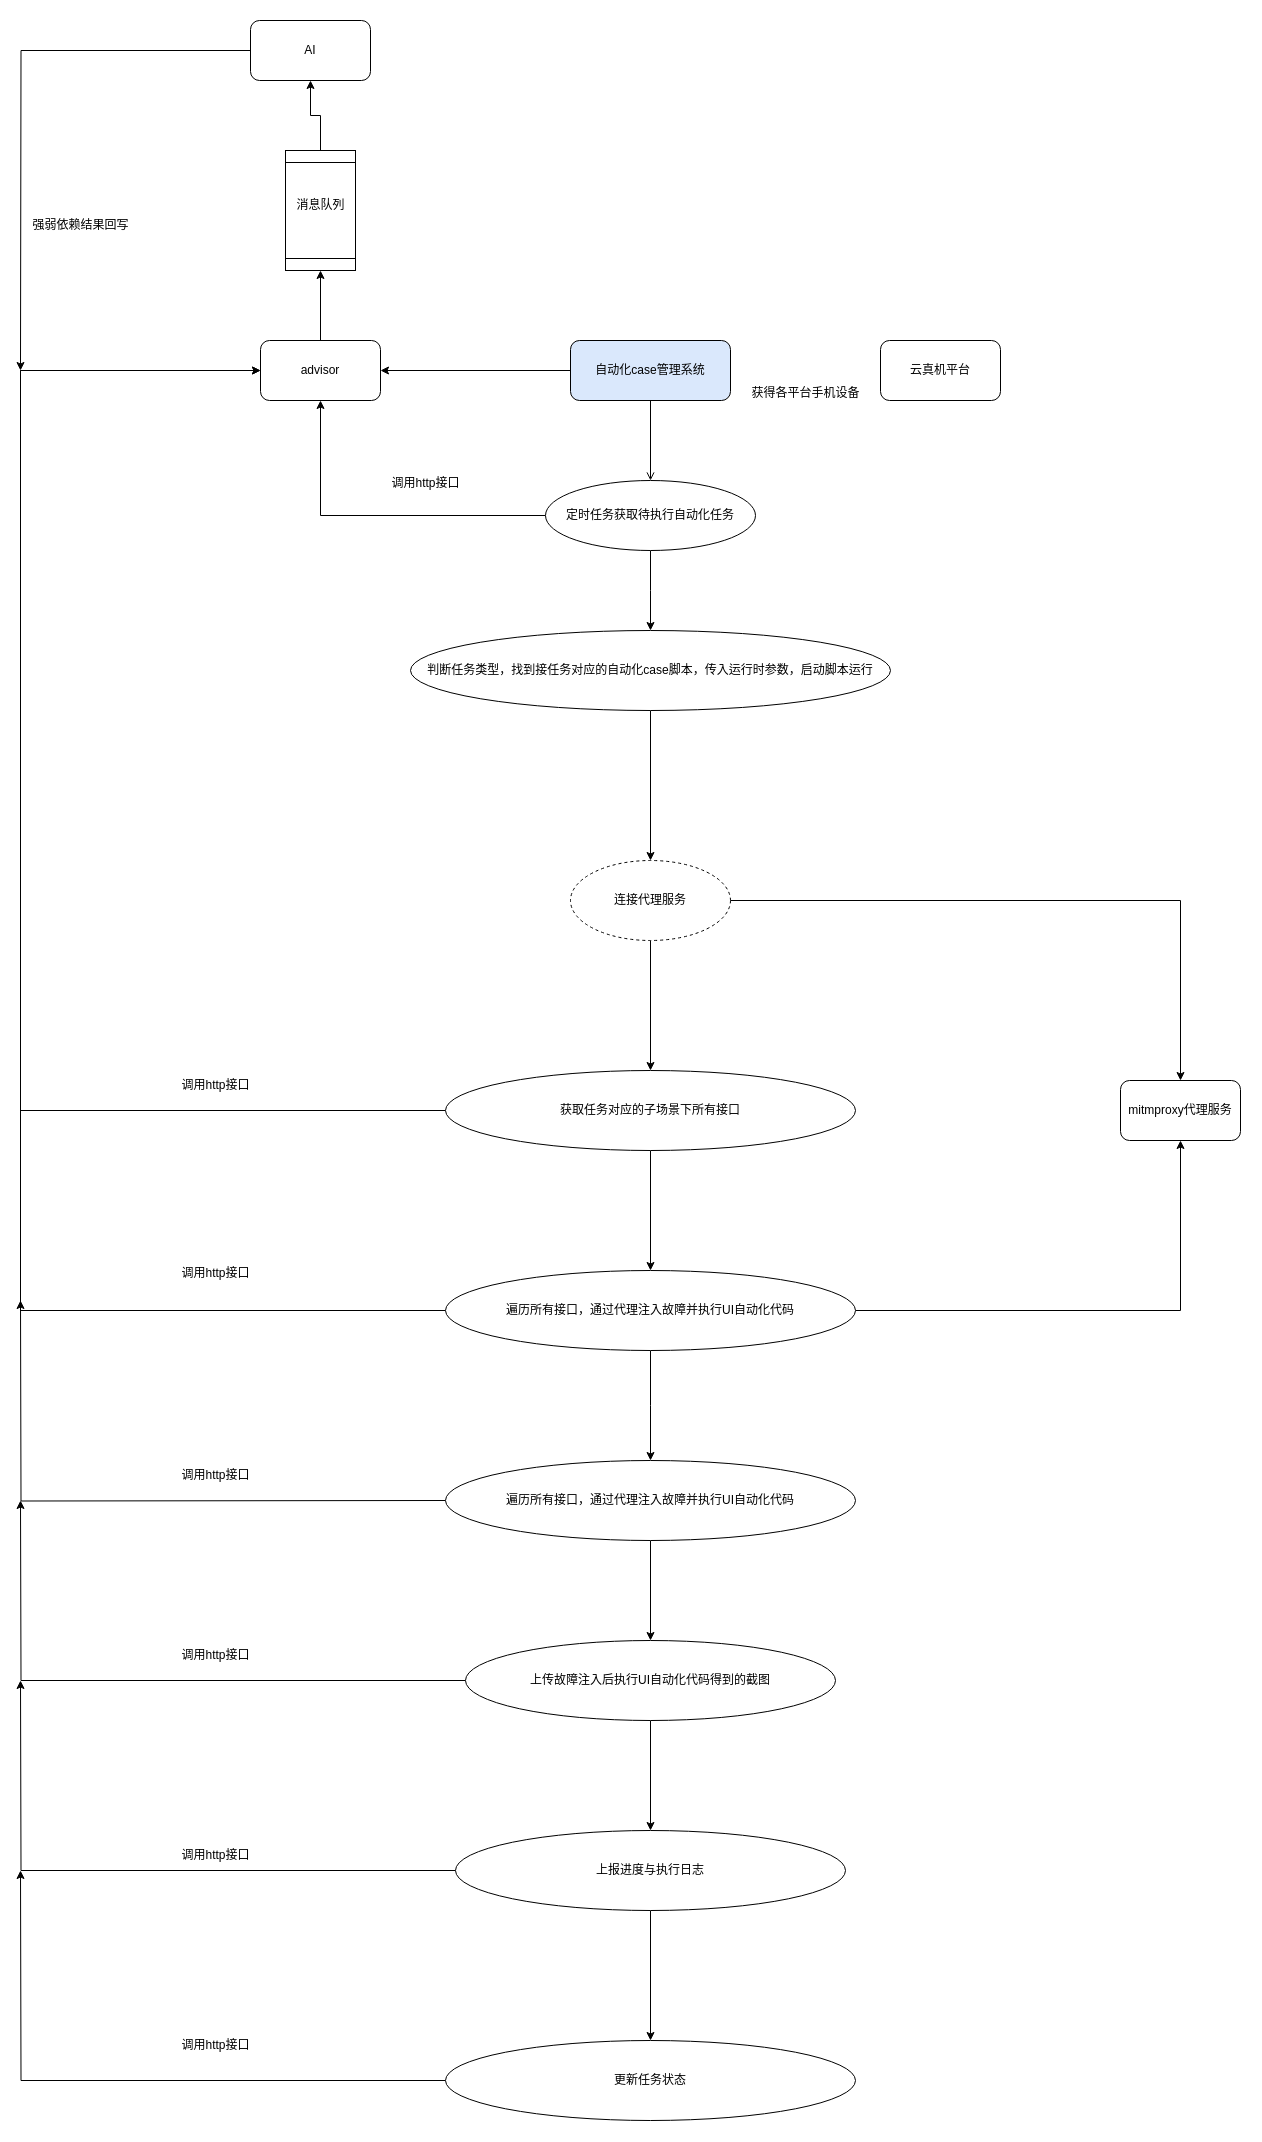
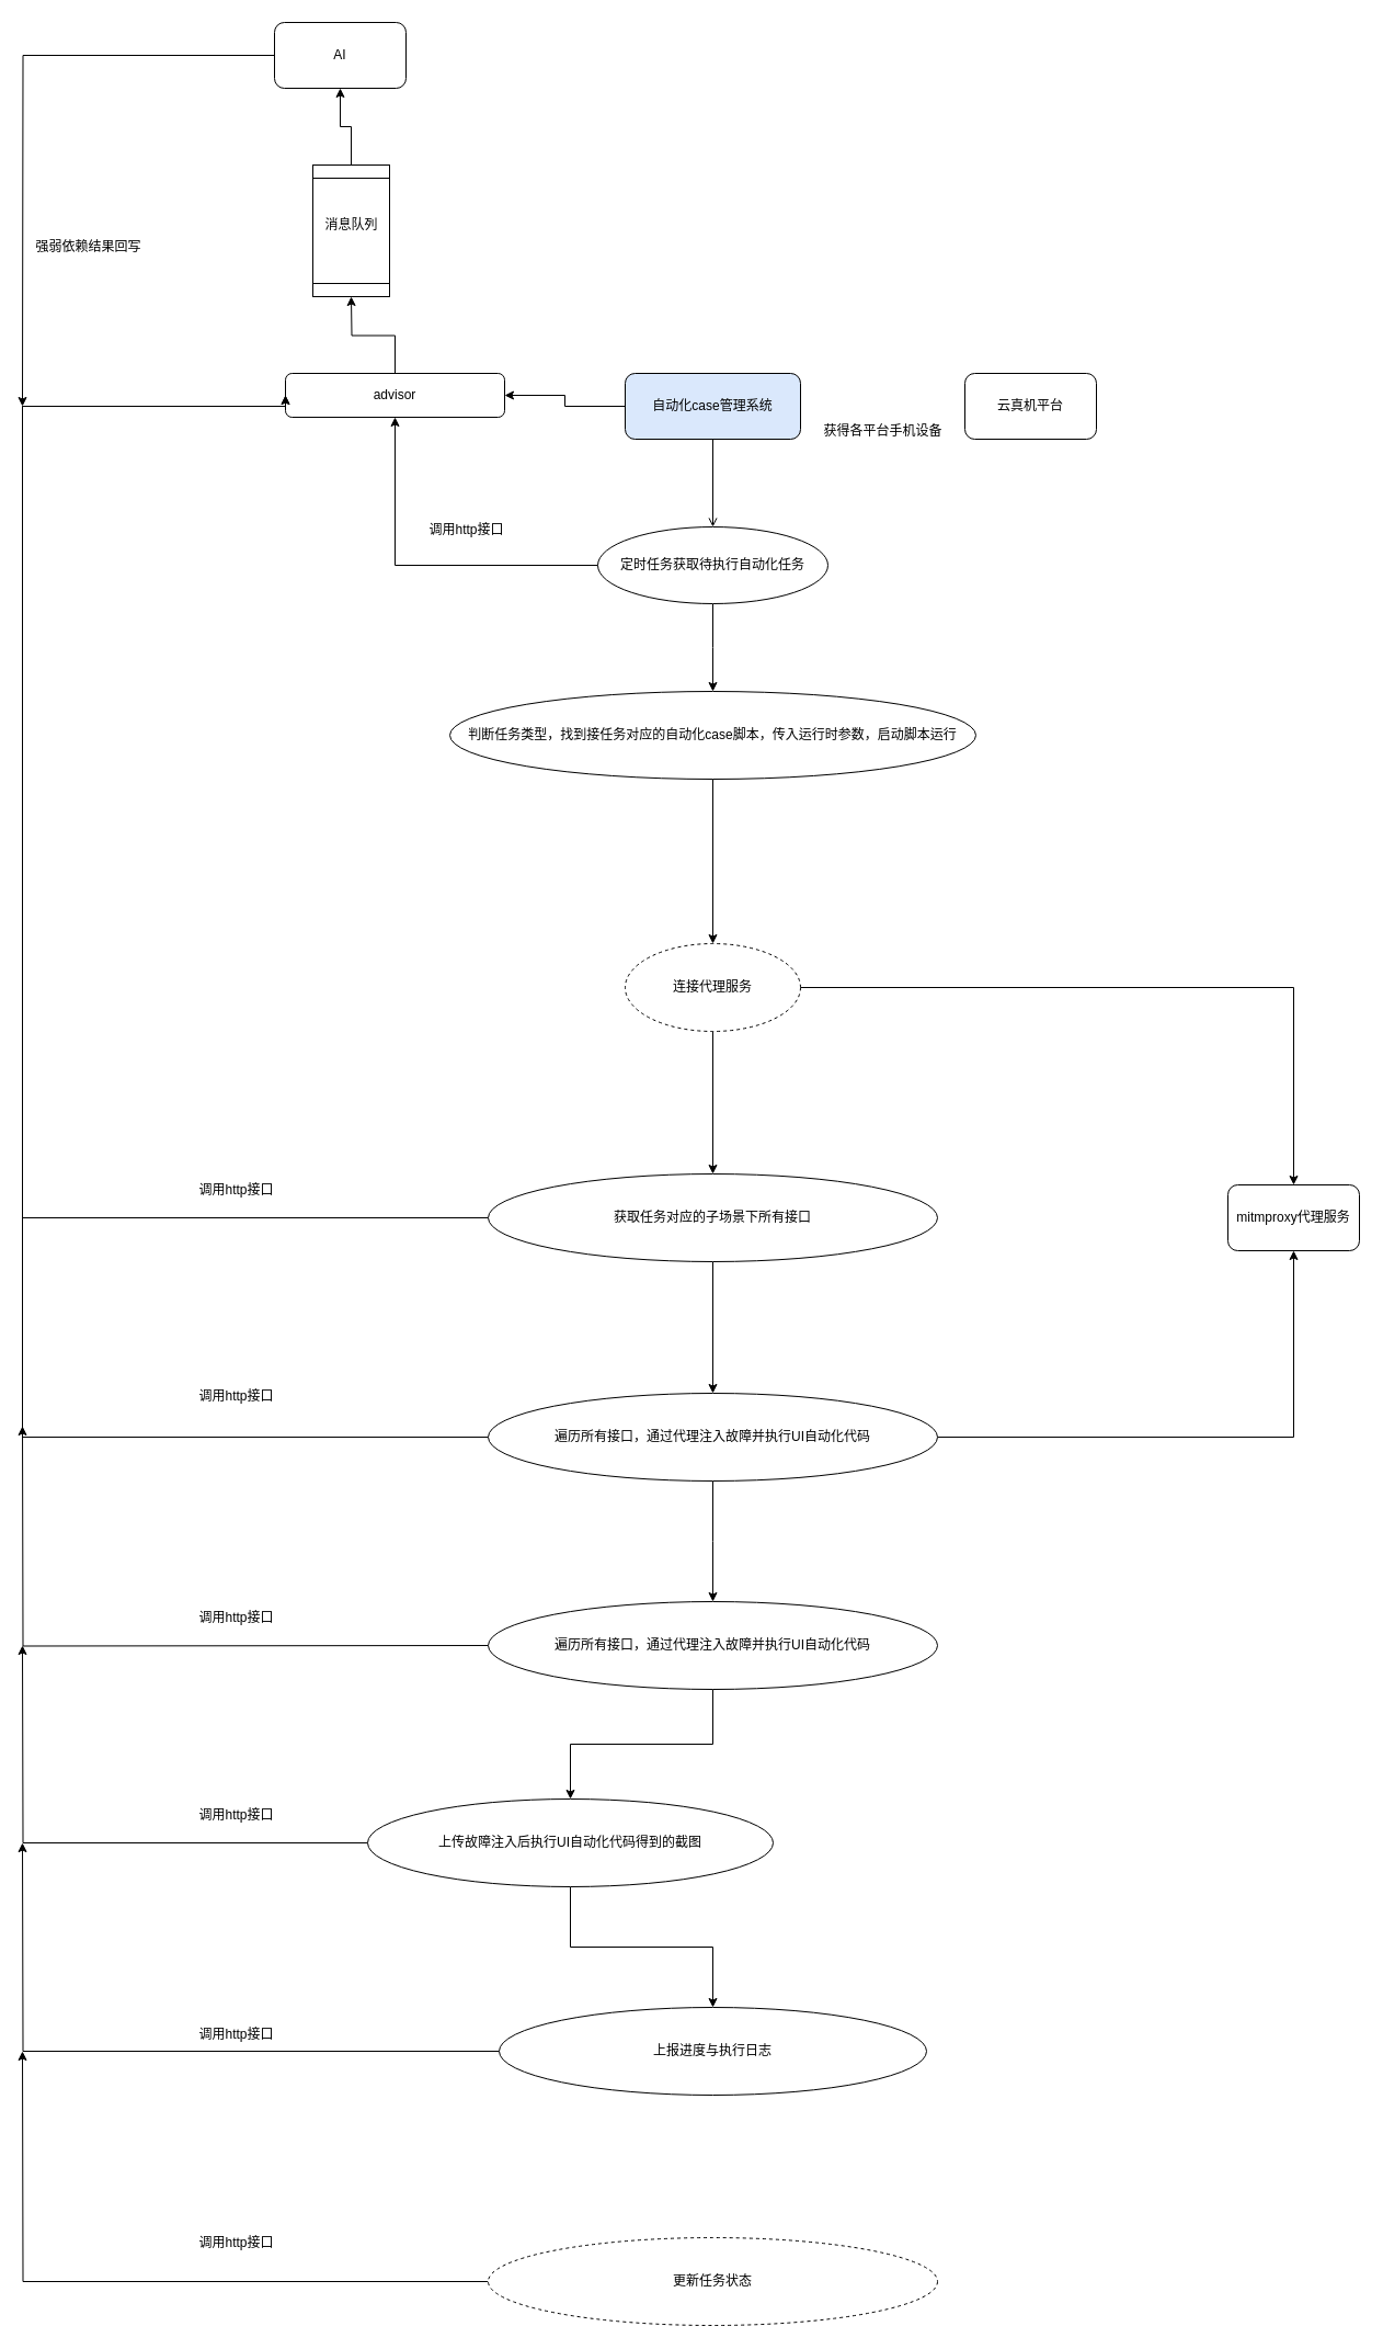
  <mxCell id="0" />
  <mxCell id="1" parent="0" />
  <mxCell id="2" style="edgeStyle=orthogonalEdgeStyle;rounded=0;orthogonalLoop=1;jettySize=auto;html=1;exitX=0.5;exitY=0;exitDx=0;exitDy=0;" edge="1" parent="1" source="3"><mxGeometry relative="1" as="geometry"><mxPoint x="320" y="270" as="targetPoint" /></mxGeometry></mxCell>
- <mxCell id="3" value="advisor" style="rounded=1;whiteSpace=wrap;html=1;" vertex="1" parent="1"><mxGeometry x="260" y="340" width="120" height="60" as="geometry" /></mxCell>
+ <mxCell id="3" value="advisor" style="rounded=1;whiteSpace=wrap;html=1;" vertex="1" parent="1"><mxGeometry x="260" y="340" width="200" height="40" as="geometry" /></mxCell>
  <mxCell id="4" style="edgeStyle=orthogonalEdgeStyle;rounded=0;orthogonalLoop=1;jettySize=auto;html=1;endArrow=open;" edge="1" parent="1" source="6" target="10"><mxGeometry relative="1" as="geometry" /></mxCell>
  <mxCell id="5" style="edgeStyle=orthogonalEdgeStyle;rounded=0;orthogonalLoop=1;jettySize=auto;html=1;" edge="1" parent="1" source="6" target="3"><mxGeometry relative="1" as="geometry" /></mxCell>
  <mxCell id="6" value="自动化case管理系统" style="rounded=1;whiteSpace=wrap;html=1;fillColor=#dae8fc;" vertex="1" parent="1"><mxGeometry x="570" y="340" width="160" height="60" as="geometry" /></mxCell>
  <mxCell id="7" value="云真机平台" style="rounded=1;whiteSpace=wrap;html=1;" vertex="1" parent="1"><mxGeometry x="880" y="340" width="120" height="60" as="geometry" /></mxCell>
  <mxCell id="8" style="edgeStyle=orthogonalEdgeStyle;rounded=0;orthogonalLoop=1;jettySize=auto;html=1;entryX=0.5;entryY=1;entryDx=0;entryDy=0;" edge="1" parent="1" source="10" target="3"><mxGeometry relative="1" as="geometry" /></mxCell>
  <mxCell id="9" style="edgeStyle=orthogonalEdgeStyle;rounded=0;orthogonalLoop=1;jettySize=auto;html=1;" edge="1" parent="1" source="10"><mxGeometry relative="1" as="geometry"><mxPoint x="650" y="630" as="targetPoint" /></mxGeometry></mxCell>
  <mxCell id="10" value="定时任务获取待执行自动化任务" style="ellipse;whiteSpace=wrap;html=1;" vertex="1" parent="1"><mxGeometry x="545" y="480" width="210" height="70" as="geometry" /></mxCell>
  <mxCell id="11" value="调用http接口" style="text;html=1;align=center;verticalAlign=middle;resizable=0;points=[];autosize=1;strokeColor=none;fillColor=none;" vertex="1" parent="1"><mxGeometry x="380" y="468" width="90" height="30" as="geometry" /></mxCell>
  <mxCell id="12" value="获得各平台手机设备" style="text;html=1;align=center;verticalAlign=middle;resizable=0;points=[];autosize=1;strokeColor=none;fillColor=none;" vertex="1" parent="1"><mxGeometry x="740" y="378" width="130" height="30" as="geometry" /></mxCell>
  <mxCell id="13" style="edgeStyle=orthogonalEdgeStyle;rounded=0;orthogonalLoop=1;jettySize=auto;html=1;" edge="1" parent="1" source="14" target="17"><mxGeometry relative="1" as="geometry"><mxPoint x="650" y="800" as="targetPoint" /></mxGeometry></mxCell>
  <mxCell id="14" value="判断任务类型，找到接任务对应的自动化case脚本，传入运行时参数，启动脚本运行" style="ellipse;whiteSpace=wrap;html=1;" vertex="1" parent="1"><mxGeometry x="410" y="630" width="480" height="80" as="geometry" /></mxCell>
  <mxCell id="15" style="edgeStyle=orthogonalEdgeStyle;rounded=0;orthogonalLoop=1;jettySize=auto;html=1;entryX=0.5;entryY=0;entryDx=0;entryDy=0;" edge="1" parent="1" source="17" target="20"><mxGeometry relative="1" as="geometry" /></mxCell>
  <mxCell id="16" style="edgeStyle=orthogonalEdgeStyle;rounded=0;orthogonalLoop=1;jettySize=auto;html=1;entryX=0.5;entryY=0;entryDx=0;entryDy=0;" edge="1" parent="1" source="17" target="30"><mxGeometry relative="1" as="geometry" /></mxCell>
  <mxCell id="17" value="连接代理服务" style="ellipse;whiteSpace=wrap;html=1;dashed=1;" vertex="1" parent="1"><mxGeometry x="570" y="860" width="160" height="80" as="geometry" /></mxCell>
  <mxCell id="18" style="edgeStyle=orthogonalEdgeStyle;rounded=0;orthogonalLoop=1;jettySize=auto;html=1;" edge="1" parent="1" source="20" target="24"><mxGeometry relative="1" as="geometry" /></mxCell>
  <mxCell id="19" style="edgeStyle=orthogonalEdgeStyle;rounded=0;orthogonalLoop=1;jettySize=auto;html=1;entryX=0;entryY=0.5;entryDx=0;entryDy=0;" edge="1" parent="1" source="20" target="3"><mxGeometry relative="1" as="geometry"><Array as="points"><mxPoint x="20" y="1110" /><mxPoint x="20" y="370" /></Array></mxGeometry></mxCell>
  <mxCell id="20" value="获取任务对应的子场景下所有接口" style="ellipse;whiteSpace=wrap;html=1;" vertex="1" parent="1"><mxGeometry x="445" y="1070" width="410" height="80" as="geometry" /></mxCell>
  <mxCell id="21" style="edgeStyle=orthogonalEdgeStyle;rounded=0;orthogonalLoop=1;jettySize=auto;html=1;exitX=0;exitY=0.5;exitDx=0;exitDy=0;entryX=0;entryY=0.5;entryDx=0;entryDy=0;" edge="1" parent="1" source="24" target="3"><mxGeometry relative="1" as="geometry"><Array as="points"><mxPoint x="20" y="1310" /><mxPoint x="20" y="370" /></Array></mxGeometry></mxCell>
  <mxCell id="22" style="edgeStyle=orthogonalEdgeStyle;rounded=0;orthogonalLoop=1;jettySize=auto;html=1;entryX=0.5;entryY=0;entryDx=0;entryDy=0;" edge="1" parent="1" source="24"><mxGeometry relative="1" as="geometry"><mxPoint x="650" y="1460" as="targetPoint" /></mxGeometry></mxCell>
  <mxCell id="23" style="edgeStyle=orthogonalEdgeStyle;rounded=0;orthogonalLoop=1;jettySize=auto;html=1;" edge="1" parent="1" source="24" target="30"><mxGeometry relative="1" as="geometry" /></mxCell>
  <mxCell id="24" value="遍历所有接口，通过代理注入故障并执行UI自动化代码" style="ellipse;whiteSpace=wrap;html=1;" vertex="1" parent="1"><mxGeometry x="445" y="1270" width="410" height="80" as="geometry" /></mxCell>
  <mxCell id="25" value="调用http接口" style="text;html=1;align=center;verticalAlign=middle;resizable=0;points=[];autosize=1;strokeColor=none;fillColor=none;" vertex="1" parent="1"><mxGeometry x="170" y="1258" width="90" height="30" as="geometry" /></mxCell>
  <mxCell id="26" style="edgeStyle=orthogonalEdgeStyle;rounded=0;orthogonalLoop=1;jettySize=auto;html=1;" edge="1" parent="1"><mxGeometry relative="1" as="geometry"><mxPoint x="20" y="1300" as="targetPoint" /><mxPoint x="445" y="1500" as="sourcePoint" /></mxGeometry></mxCell>
  <mxCell id="27" value="调用http接口" style="text;html=1;align=center;verticalAlign=middle;resizable=0;points=[];autosize=1;strokeColor=none;fillColor=none;" vertex="1" parent="1"><mxGeometry x="170" y="1460" width="90" height="30" as="geometry" /></mxCell>
  <mxCell id="28" style="edgeStyle=orthogonalEdgeStyle;rounded=0;orthogonalLoop=1;jettySize=auto;html=1;exitX=0;exitY=0.5;exitDx=0;exitDy=0;" edge="1" parent="1" source="33"><mxGeometry relative="1" as="geometry"><mxPoint x="20" y="1500" as="targetPoint" /><mxPoint x="445" y="1680" as="sourcePoint" /></mxGeometry></mxCell>
  <mxCell id="29" value="调用http接口" style="text;html=1;align=center;verticalAlign=middle;resizable=0;points=[];autosize=1;strokeColor=none;fillColor=none;" vertex="1" parent="1"><mxGeometry x="170" y="1640" width="90" height="30" as="geometry" /></mxCell>
  <mxCell id="30" value="mitmproxy代理服务" style="rounded=1;whiteSpace=wrap;html=1;" vertex="1" parent="1"><mxGeometry x="1120" y="1080" width="120" height="60" as="geometry" /></mxCell>
  <mxCell id="31" value="调用http接口" style="text;html=1;align=center;verticalAlign=middle;resizable=0;points=[];autosize=1;strokeColor=none;fillColor=none;" vertex="1" parent="1"><mxGeometry x="170" y="1070" width="90" height="30" as="geometry" /></mxCell>
  <mxCell id="32" style="edgeStyle=orthogonalEdgeStyle;rounded=0;orthogonalLoop=1;jettySize=auto;html=1;" edge="1" parent="1" source="33" target="38"><mxGeometry relative="1" as="geometry" /></mxCell>
- <mxCell id="33" value="上传故障注入后执行UI自动化代码得到的截图" style="ellipse;whiteSpace=wrap;html=1;" vertex="1" parent="1"><mxGeometry x="465" y="1640" width="370" height="80" as="geometry" /></mxCell>
+ <mxCell id="33" value="上传故障注入后执行UI自动化代码得到的截图" style="ellipse;whiteSpace=wrap;html=1;" vertex="1" parent="1"><mxGeometry x="335" y="1640" width="370" height="80" as="geometry" /></mxCell>
  <mxCell id="34" style="edgeStyle=orthogonalEdgeStyle;rounded=0;orthogonalLoop=1;jettySize=auto;html=1;entryX=0.5;entryY=0;entryDx=0;entryDy=0;" edge="1" parent="1" source="35" target="33"><mxGeometry relative="1" as="geometry" /></mxCell>
  <mxCell id="35" value="遍历所有接口，通过代理注入故障并执行UI自动化代码" style="ellipse;whiteSpace=wrap;html=1;" vertex="1" parent="1"><mxGeometry x="445" y="1460" width="410" height="80" as="geometry" /></mxCell>
  <mxCell id="36" style="edgeStyle=orthogonalEdgeStyle;rounded=0;orthogonalLoop=1;jettySize=auto;html=1;" edge="1" parent="1" source="38"><mxGeometry relative="1" as="geometry"><mxPoint x="20" y="1680" as="targetPoint" /></mxGeometry></mxCell>
- <mxCell id="37" style="edgeStyle=orthogonalEdgeStyle;rounded=0;orthogonalLoop=1;jettySize=auto;html=1;" edge="1" parent="1" source="38" target="40"><mxGeometry relative="1" as="geometry" /></mxCell>
  <mxCell id="38" value="上报进度与执行日志" style="ellipse;whiteSpace=wrap;html=1;" vertex="1" parent="1"><mxGeometry x="455" y="1830" width="390" height="80" as="geometry" /></mxCell>
  <mxCell id="39" style="edgeStyle=orthogonalEdgeStyle;rounded=0;orthogonalLoop=1;jettySize=auto;html=1;" edge="1" parent="1" source="40"><mxGeometry relative="1" as="geometry"><mxPoint x="20" y="1870" as="targetPoint" /></mxGeometry></mxCell>
- <mxCell id="40" value="更新任务状态" style="ellipse;whiteSpace=wrap;html=1;" vertex="1" parent="1"><mxGeometry x="445" y="2040" width="410" height="80" as="geometry" /></mxCell>
+ <mxCell id="40" value="更新任务状态" style="ellipse;whiteSpace=wrap;html=1;dashed=1;" vertex="1" parent="1"><mxGeometry x="445" y="2040" width="410" height="80" as="geometry" /></mxCell>
  <mxCell id="41" value="调用http接口" style="text;html=1;align=center;verticalAlign=middle;resizable=0;points=[];autosize=1;strokeColor=none;fillColor=none;" vertex="1" parent="1"><mxGeometry x="170" y="1840" width="90" height="30" as="geometry" /></mxCell>
  <mxCell id="42" value="调用http接口" style="text;html=1;align=center;verticalAlign=middle;resizable=0;points=[];autosize=1;strokeColor=none;fillColor=none;" vertex="1" parent="1"><mxGeometry x="170" y="2030" width="90" height="30" as="geometry" /></mxCell>
  <mxCell id="43" value="" style="group" vertex="1" connectable="0" parent="1"><mxGeometry x="285" y="150" width="70" height="120" as="geometry" /></mxCell>
  <mxCell id="44" value="" style="shape=process;whiteSpace=wrap;html=1;backgroundOutline=1;rotation=-90;" vertex="1" parent="43"><mxGeometry x="-25" y="25" width="120" height="70" as="geometry" /></mxCell>
  <mxCell id="45" value="消息队列" style="text;html=1;align=center;verticalAlign=middle;resizable=0;points=[];autosize=1;strokeColor=none;fillColor=none;" vertex="1" parent="43"><mxGeometry y="40" width="70" height="30" as="geometry" /></mxCell>
  <mxCell id="46" style="edgeStyle=orthogonalEdgeStyle;rounded=0;orthogonalLoop=1;jettySize=auto;html=1;" edge="1" parent="1" source="47"><mxGeometry relative="1" as="geometry"><mxPoint x="20" y="370" as="targetPoint" /></mxGeometry></mxCell>
  <mxCell id="47" value="AI" style="rounded=1;whiteSpace=wrap;html=1;" vertex="1" parent="1"><mxGeometry x="250" y="20" width="120" height="60" as="geometry" /></mxCell>
  <mxCell id="48" style="edgeStyle=orthogonalEdgeStyle;rounded=0;orthogonalLoop=1;jettySize=auto;html=1;entryX=0.5;entryY=1;entryDx=0;entryDy=0;" edge="1" parent="1" source="44" target="47"><mxGeometry relative="1" as="geometry" /></mxCell>
  <mxCell id="49" value="强弱依赖结果回写" style="text;html=1;align=center;verticalAlign=middle;resizable=0;points=[];autosize=1;strokeColor=none;fillColor=none;" vertex="1" parent="1"><mxGeometry x="20" y="210" width="120" height="30" as="geometry" /></mxCell>
